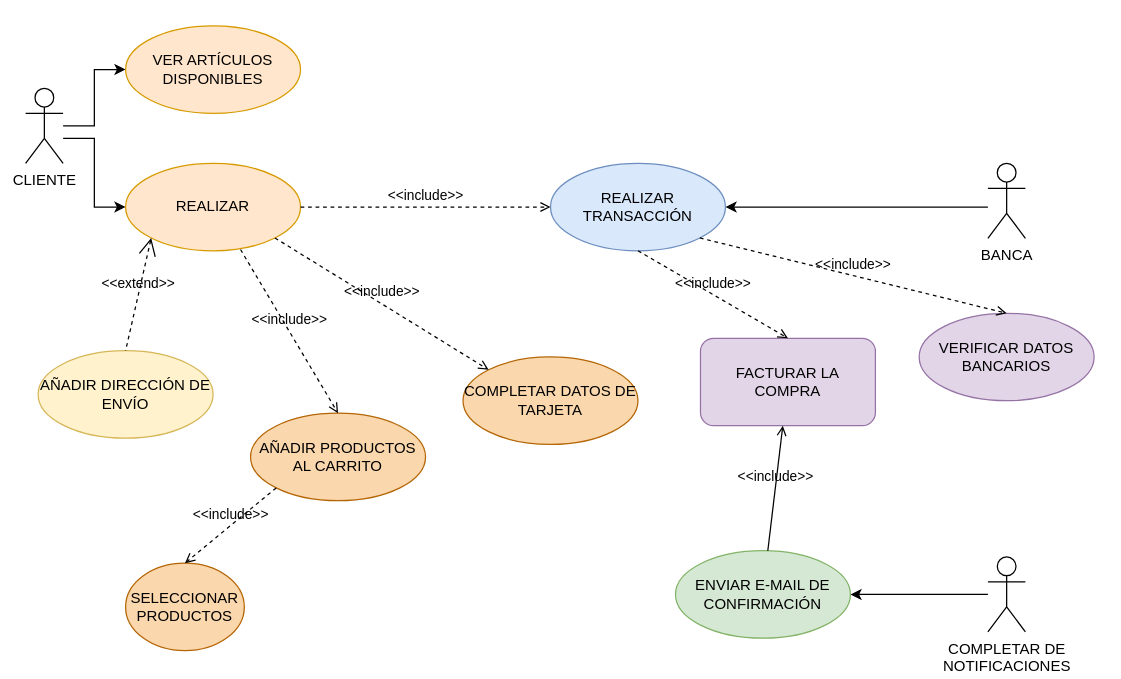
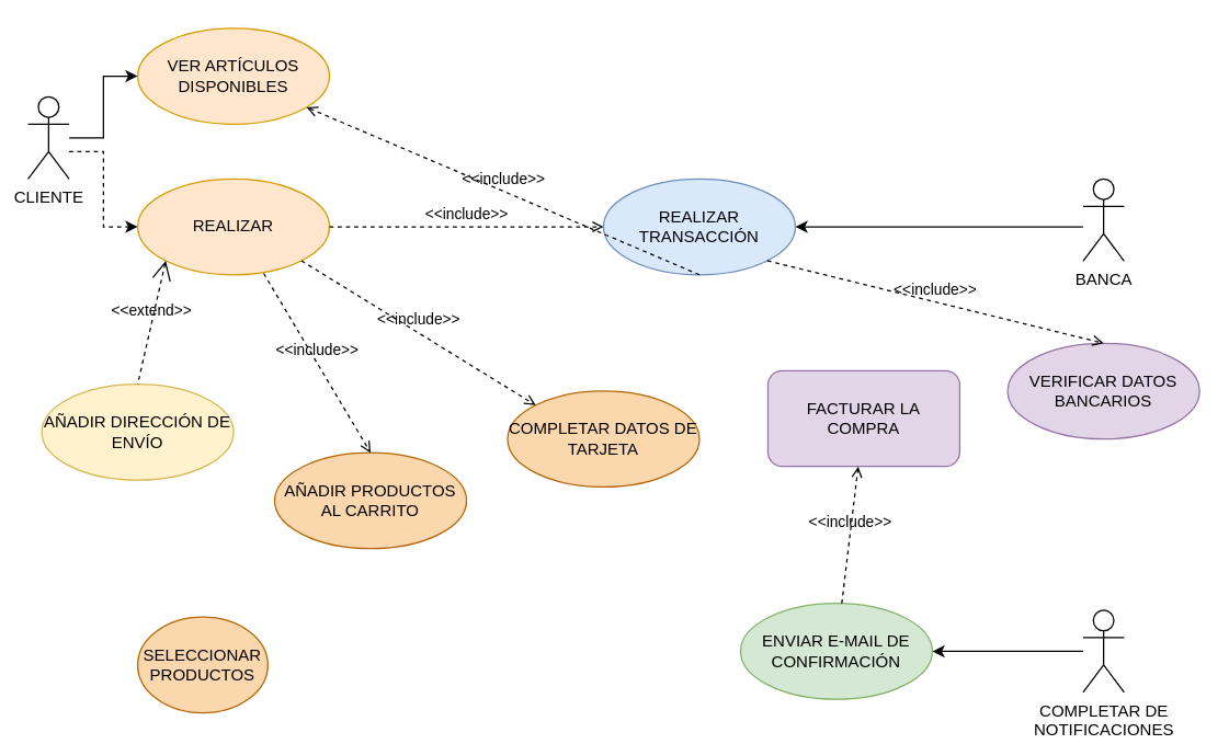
  <mxCell id="0" />
  <mxCell id="1" parent="0" />
  <mxCell id="2" style="edgeStyle=orthogonalEdgeStyle;rounded=0;orthogonalLoop=1;jettySize=auto;html=1;entryX=0;entryY=0.5;entryDx=0;entryDy=0;" edge="1" parent="1" source="4" target="9"><mxGeometry relative="1" as="geometry" /></mxCell>
- <mxCell id="3" style="edgeStyle=orthogonalEdgeStyle;rounded=0;orthogonalLoop=1;jettySize=auto;html=1;entryX=0;entryY=0.5;entryDx=0;entryDy=0;" edge="1" parent="1" source="4" target="12"><mxGeometry relative="1" as="geometry"><Array as="points"><mxPoint x="75" y="110" /><mxPoint x="75" y="165" /></Array></mxGeometry></mxCell>
+ <mxCell id="3" style="edgeStyle=orthogonalEdgeStyle;rounded=0;orthogonalLoop=1;jettySize=auto;html=1;entryX=0;entryY=0.5;entryDx=0;entryDy=0;dashed=1;" edge="1" parent="1" source="4" target="12"><mxGeometry relative="1" as="geometry"><Array as="points"><mxPoint x="75" y="110" /><mxPoint x="75" y="165" /></Array></mxGeometry></mxCell>
  <mxCell id="4" value="CLIENTE" style="shape=umlActor;verticalLabelPosition=bottom;verticalAlign=top;html=1;outlineConnect=0;" vertex="1" parent="1"><mxGeometry y="70" width="30" height="60" as="geometry" x="20" /></mxCell>
  <mxCell id="5" style="edgeStyle=orthogonalEdgeStyle;rounded=0;orthogonalLoop=1;jettySize=auto;html=1;entryX=1;entryY=0.5;entryDx=0;entryDy=0;" edge="1" parent="1" source="6" target="21"><mxGeometry relative="1" as="geometry"><Array as="points"><mxPoint x="730" y="165" /><mxPoint x="730" y="165" /></Array></mxGeometry></mxCell>
  <mxCell id="6" value="BANCA&lt;div&gt;&lt;br&gt;&lt;/div&gt;" style="shape=umlActor;verticalLabelPosition=bottom;verticalAlign=top;html=1;outlineConnect=0;" vertex="1" parent="1"><mxGeometry x="790" y="130" width="30" height="60" as="geometry" /></mxCell>
  <mxCell id="7" style="edgeStyle=orthogonalEdgeStyle;rounded=0;orthogonalLoop=1;jettySize=auto;html=1;entryX=1;entryY=0.5;entryDx=0;entryDy=0;" edge="1" parent="1" source="8" target="17"><mxGeometry relative="1" as="geometry" /></mxCell>
  <mxCell id="8" value="COMPLETAR DE&lt;div&gt;NOTIFICACIONES&lt;/div&gt;" style="shape=umlActor;verticalLabelPosition=bottom;verticalAlign=top;html=1;outlineConnect=0;" vertex="1" parent="1"><mxGeometry x="790" y="445" width="30" height="60" as="geometry" /></mxCell>
  <mxCell id="9" value="VER ARTÍCULOS DISPONIBLES" style="ellipse;whiteSpace=wrap;html=1;fillColor=#ffe6cc;strokeColor=#d79b00;" vertex="1" parent="1"><mxGeometry x="100" y="20" width="140" height="70" as="geometry" /></mxCell>
  <mxCell id="10" value="SELECCIONAR PRODUCTOS" style="ellipse;whiteSpace=wrap;html=1;fillColor=#fad7ac;strokeColor=#b46504;" vertex="1" parent="1"><mxGeometry x="100" y="450" width="95" height="70" as="geometry" /></mxCell>
  <mxCell id="11" value="AÑADIR PRODUCTOS AL CARRITO" style="ellipse;whiteSpace=wrap;html=1;fillColor=#fad7ac;strokeColor=#b46504;" vertex="1" parent="1"><mxGeometry x="200" y="330" width="140" height="70" as="geometry" /></mxCell>
  <mxCell id="12" value="REALIZAR" style="ellipse;whiteSpace=wrap;html=1;fillColor=#ffe6cc;strokeColor=#d79b00;" vertex="1" parent="1"><mxGeometry x="100" y="130" width="140" height="70" as="geometry" /></mxCell>
  <mxCell id="13" value="AÑADIR DIRECCIÓN DE ENVÍO" style="ellipse;whiteSpace=wrap;html=1;fillColor=#fff2cc;strokeColor=#d6b656;" vertex="1" parent="1"><mxGeometry x="30" y="280" width="140" height="70" as="geometry" /></mxCell>
  <mxCell id="14" value="COMPLETAR DATOS DE TARJETA" style="ellipse;whiteSpace=wrap;html=1;fillColor=#fad7ac;strokeColor=#b46504;" vertex="1" parent="1"><mxGeometry x="370" y="285" width="140" height="70" as="geometry" /></mxCell>
  <mxCell id="15" value="VERIFICAR DATOS BANCARIOS" style="ellipse;whiteSpace=wrap;html=1;fillColor=#e1d5e7;strokeColor=#9673a6;" vertex="1" parent="1"><mxGeometry x="735" y="250" width="140" height="70" as="geometry" /></mxCell>
  <mxCell id="16" value="FACTURAR LA COMPRA" style="whiteSpace=wrap;html=1;fillColor=#e1d5e7;strokeColor=#9673a6;rounded=1;" vertex="1" parent="1"><mxGeometry x="560" y="270" width="140" height="70" as="geometry" /></mxCell>
  <mxCell id="17" value="ENVIAR E-MAIL DE CONFIRMACIÓN" style="ellipse;whiteSpace=wrap;html=1;fillColor=#d5e8d4;strokeColor=#82b366;" vertex="1" parent="1"><mxGeometry x="540" y="440" width="140" height="70" as="geometry" /></mxCell>
  <mxCell id="18" value="&amp;lt;&amp;lt;extend&amp;gt;&amp;gt;" style="edgeStyle=none;html=1;startArrow=open;endArrow=none;startSize=12;verticalAlign=bottom;dashed=1;labelBackgroundColor=none;rounded=0;exitX=0;exitY=1;exitDx=0;exitDy=0;entryX=0.5;entryY=0;entryDx=0;entryDy=0;" edge="1" parent="1" source="12" target="13"><mxGeometry width="160" relative="1" as="geometry"><mxPoint x="540" y="310" as="sourcePoint" /><mxPoint x="700" y="310" as="targetPoint" /></mxGeometry></mxCell>
  <mxCell id="19" value="&amp;lt;&amp;lt;include&amp;gt;&amp;gt;" style="edgeStyle=none;html=1;endArrow=open;verticalAlign=bottom;dashed=1;labelBackgroundColor=none;rounded=0;exitX=1;exitY=1;exitDx=0;exitDy=0;entryX=0;entryY=0;entryDx=0;entryDy=0;" edge="1" parent="1" source="12" target="14"><mxGeometry width="160" relative="1" as="geometry"><mxPoint x="540" y="310" as="sourcePoint" /><mxPoint x="700" y="310" as="targetPoint" /></mxGeometry></mxCell>
- <mxCell id="20" value="&amp;lt;&amp;lt;include&amp;gt;&amp;gt;" style="edgeStyle=none;html=1;endArrow=open;verticalAlign=bottom;dashed=0;labelBackgroundColor=none;rounded=0;" edge="1" parent="1" source="17" target="16"><mxGeometry width="160" relative="1" as="geometry"><mxPoint x="540" y="430" as="sourcePoint" /><mxPoint x="700" y="430" as="targetPoint" /></mxGeometry></mxCell>
+ <mxCell id="20" value="&amp;lt;&amp;lt;include&amp;gt;&amp;gt;" style="edgeStyle=none;html=1;endArrow=open;verticalAlign=bottom;dashed=1;labelBackgroundColor=none;rounded=0;" edge="1" parent="1" source="17" target="16"><mxGeometry width="160" relative="1" as="geometry"><mxPoint x="540" y="430" as="sourcePoint" /><mxPoint x="700" y="430" as="targetPoint" /></mxGeometry></mxCell>
  <mxCell id="21" value="REALIZAR TRANSACCIÓN" style="ellipse;whiteSpace=wrap;html=1;fillColor=#dae8fc;strokeColor=#6c8ebf;" vertex="1" parent="1"><mxGeometry x="440" y="130" width="140" height="70" as="geometry" /></mxCell>
  <mxCell id="22" value="&amp;lt;&amp;lt;include&amp;gt;&amp;gt;" style="edgeStyle=none;html=1;endArrow=open;verticalAlign=bottom;dashed=1;labelBackgroundColor=none;rounded=0;exitX=1;exitY=1;exitDx=0;exitDy=0;entryX=0.5;entryY=0;entryDx=0;entryDy=0;" edge="1" parent="1" source="21" target="15"><mxGeometry width="160" relative="1" as="geometry"><mxPoint x="420" y="310" as="sourcePoint" /><mxPoint x="580" y="310" as="targetPoint" /></mxGeometry></mxCell>
  <mxCell id="23" value="&amp;lt;&amp;lt;include&amp;gt;&amp;gt;" style="edgeStyle=none;html=1;endArrow=open;verticalAlign=bottom;dashed=1;labelBackgroundColor=none;rounded=0;entryX=0;entryY=0.5;entryDx=0;entryDy=0;" edge="1" parent="1" source="12" target="21"><mxGeometry width="160" relative="1" as="geometry"><mxPoint x="420" y="310" as="sourcePoint" /><mxPoint x="420" y="150" as="targetPoint" /></mxGeometry></mxCell>
- <mxCell id="24" value="&amp;lt;&amp;lt;include&amp;gt;&amp;gt;" style="edgeStyle=none;html=1;endArrow=open;verticalAlign=bottom;dashed=1;labelBackgroundColor=none;rounded=0;exitX=0;exitY=1;exitDx=0;exitDy=0;entryX=0.5;entryY=0;entryDx=0;entryDy=0;" edge="1" parent="1" source="11" target="10"><mxGeometry width="160" relative="1" as="geometry"><mxPoint x="420" y="310" as="sourcePoint" /><mxPoint x="580" y="310" as="targetPoint" /></mxGeometry></mxCell>
  <mxCell id="25" value="&amp;lt;&amp;lt;include&amp;gt;&amp;gt;" style="edgeStyle=none;html=1;endArrow=open;verticalAlign=bottom;dashed=1;labelBackgroundColor=none;rounded=0;exitX=0.657;exitY=0.986;exitDx=0;exitDy=0;exitPerimeter=0;entryX=0.5;entryY=0;entryDx=0;entryDy=0;" edge="1" parent="1" source="12" target="11"><mxGeometry width="160" relative="1" as="geometry"><mxPoint x="420" y="310" as="sourcePoint" /><mxPoint x="580" y="310" as="targetPoint" /></mxGeometry></mxCell>
- <mxCell id="26" value="&amp;lt;&amp;lt;include&amp;gt;&amp;gt;" style="edgeStyle=none;html=1;endArrow=open;verticalAlign=bottom;dashed=1;labelBackgroundColor=none;rounded=0;exitX=0.5;exitY=1;exitDx=0;exitDy=0;entryX=0.5;entryY=0;entryDx=0;entryDy=0;" edge="1" parent="1" source="21" target="16"><mxGeometry width="160" relative="1" as="geometry"><mxPoint x="569" y="200" as="sourcePoint" /><mxPoint x="815" y="260" as="targetPoint" /></mxGeometry></mxCell>
+ <mxCell id="26" value="&amp;lt;&amp;lt;include&amp;gt;&amp;gt;" style="edgeStyle=none;html=1;endArrow=open;verticalAlign=bottom;dashed=1;labelBackgroundColor=none;rounded=0;exitX=0.5;exitY=1;exitDx=0;exitDy=0;" edge="1" parent="1" source="21" target="9"><mxGeometry width="160" relative="1" as="geometry"><mxPoint x="569" y="200" as="sourcePoint" /><mxPoint x="815" y="260" as="targetPoint" /></mxGeometry></mxCell>
